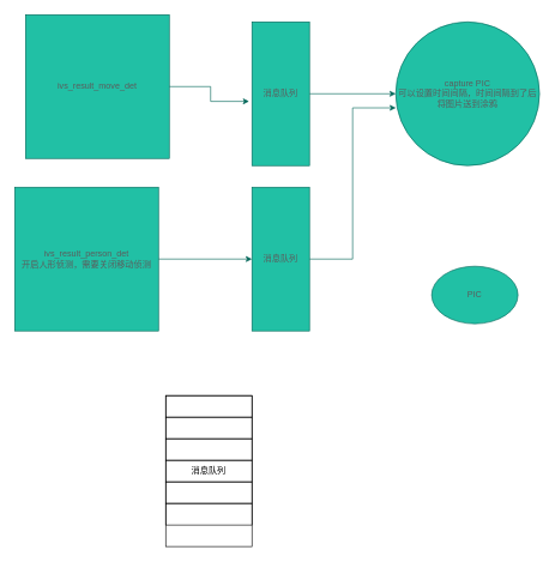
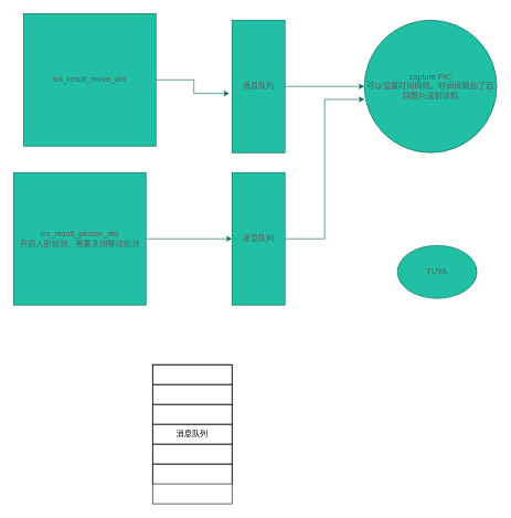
  <mxCell id="0" />
  <mxCell id="1" parent="0" />
  <mxCell id="2" style="edgeStyle=orthogonalEdgeStyle;rounded=0;orthogonalLoop=1;jettySize=auto;html=1;entryX=-0.05;entryY=0.553;entryDx=0;entryDy=0;entryPerimeter=0;strokeColor=#006658;fontColor=#5C5C5C;" edge="1" parent="1" source="3" target="6"><mxGeometry relative="1" as="geometry"><mxPoint x="310" y="125" as="targetPoint" /></mxGeometry></mxCell>
  <mxCell id="3" value="ivs_result_move_det" style="whiteSpace=wrap;html=1;aspect=fixed;fillColor=#21C0A5;strokeColor=#006658;fontColor=#5C5C5C;" vertex="1" parent="1"><mxGeometry x="35" y="20" width="200" height="200" as="geometry" /></mxCell>
  <mxCell id="4" value="capture PIC&lt;br&gt;可以设置时间间隔，时间间隔到了后将图片送到涂鸦" style="ellipse;whiteSpace=wrap;html=1;aspect=fixed;fillColor=#21C0A5;strokeColor=#006658;fontColor=#5C5C5C;" vertex="1" parent="1"><mxGeometry x="550" y="30" width="200" height="200" as="geometry" /></mxCell>
  <mxCell id="5" style="edgeStyle=orthogonalEdgeStyle;rounded=0;orthogonalLoop=1;jettySize=auto;html=1;entryX=0;entryY=0.5;entryDx=0;entryDy=0;strokeColor=#006658;fontColor=#5C5C5C;" edge="1" parent="1" source="6" target="4"><mxGeometry relative="1" as="geometry" /></mxCell>
  <mxCell id="6" value="消息队列" style="rounded=0;whiteSpace=wrap;html=1;fillColor=#21C0A5;strokeColor=#006658;fontColor=#5C5C5C;" vertex="1" parent="1"><mxGeometry x="350" y="30" width="80" height="200" as="geometry" /></mxCell>
- <mxCell id="7" value="PIC" style="ellipse;whiteSpace=wrap;html=1;fillColor=#21C0A5;strokeColor=#006658;fontColor=#5C5C5C;" vertex="1" parent="1"><mxGeometry x="600" y="370" width="120" height="80" as="geometry" /></mxCell>
+ <mxCell id="7" value="TUYA" style="ellipse;whiteSpace=wrap;html=1;fillColor=#21C0A5;strokeColor=#006658;fontColor=#5C5C5C;" vertex="1" parent="1"><mxGeometry x="600" y="370" width="120" height="80" as="geometry" /></mxCell>
  <mxCell id="8" style="edgeStyle=orthogonalEdgeStyle;rounded=0;orthogonalLoop=1;jettySize=auto;html=1;entryX=0;entryY=0.5;entryDx=0;entryDy=0;strokeColor=#006658;fontColor=#5C5C5C;" edge="1" parent="1" source="9" target="11"><mxGeometry relative="1" as="geometry" /></mxCell>
  <mxCell id="9" value="ivs_result_person_det&lt;br&gt;开启人形侦测，需要关闭移动侦测" style="whiteSpace=wrap;html=1;aspect=fixed;fillColor=#21C0A5;strokeColor=#006658;fontColor=#5C5C5C;" vertex="1" parent="1"><mxGeometry x="20" y="260" width="200" height="200" as="geometry" /></mxCell>
  <mxCell id="10" style="edgeStyle=orthogonalEdgeStyle;rounded=0;orthogonalLoop=1;jettySize=auto;html=1;exitX=1;exitY=0.5;exitDx=0;exitDy=0;entryX=0.001;entryY=0.598;entryDx=0;entryDy=0;entryPerimeter=0;strokeColor=#006658;fontColor=#5C5C5C;" edge="1" parent="1" source="11" target="4"><mxGeometry relative="1" as="geometry" /></mxCell>
  <mxCell id="11" value="消息队列" style="rounded=0;whiteSpace=wrap;html=1;fillColor=#21C0A5;strokeColor=#006658;fontColor=#5C5C5C;" vertex="1" parent="1"><mxGeometry x="350" y="260" width="80" height="200" as="geometry" /></mxCell>
  <mxCell id="12" value="消息队列" style="rounded=0;whiteSpace=wrap;html=1;shadow=0;fillColor=none;" vertex="1" parent="1"><mxGeometry x="230" y="550" width="120" height="210" as="geometry" /></mxCell>
  <mxCell id="13" value="" style="rounded=0;whiteSpace=wrap;html=1;shadow=0;fillColor=none;" vertex="1" parent="1"><mxGeometry x="230" y="550" width="120" height="30" as="geometry" /></mxCell>
  <mxCell id="14" value="" style="rounded=0;whiteSpace=wrap;html=1;shadow=0;fillColor=none;" vertex="1" parent="1"><mxGeometry x="230" y="580" width="120" height="30" as="geometry" /></mxCell>
  <mxCell id="15" value="" style="rounded=0;whiteSpace=wrap;html=1;shadow=0;fillColor=none;" vertex="1" parent="1"><mxGeometry x="230" y="610" width="120" height="30" as="geometry" /></mxCell>
  <mxCell id="16" value="" style="rounded=0;whiteSpace=wrap;html=1;shadow=0;fillColor=none;" vertex="1" parent="1"><mxGeometry x="230" y="640" width="120" height="30" as="geometry" /></mxCell>
  <mxCell id="17" value="" style="rounded=0;whiteSpace=wrap;html=1;shadow=0;fillColor=none;" vertex="1" parent="1"><mxGeometry x="230" y="670" width="120" height="30" as="geometry" /></mxCell>
  <mxCell id="18" value="" style="rounded=0;whiteSpace=wrap;html=1;shadow=0;fillColor=none;" vertex="1" parent="1"><mxGeometry x="230" y="700" width="120" height="30" as="geometry" /></mxCell>
